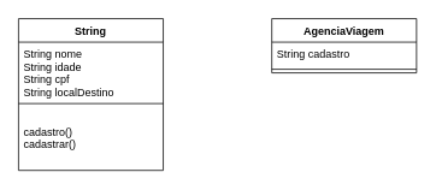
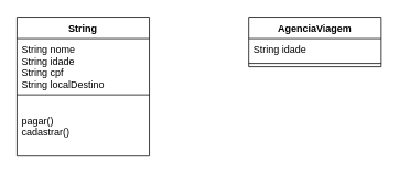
  <mxCell id="0" />
  <mxCell id="1" parent="0" />
  <mxCell id="2" value="String" style="swimlane;fontStyle=1;align=center;verticalAlign=top;childLayout=stackLayout;horizontal=1;startSize=26;horizontalStack=0;resizeParent=1;resizeParentMax=0;resizeLast=0;collapsible=1;marginBottom=0;" vertex="1" parent="1"><mxGeometry x="20" y="20" width="160" height="168" as="geometry" /></mxCell>
  <mxCell id="3" value="String nome&#10;String idade&#10;String cpf&#10;String localDestino" style="text;strokeColor=none;fillColor=none;align=left;verticalAlign=top;spacingLeft=4;spacingRight=4;overflow=hidden;rotatable=0;points=[[0,0.5],[1,0.5]];portConstraint=eastwest;" vertex="1" parent="2"><mxGeometry y="26" width="160" height="64" as="geometry" /></mxCell>
  <mxCell id="4" value="" style="line;strokeWidth=1;fillColor=none;align=left;verticalAlign=middle;spacingTop=-1;spacingLeft=3;spacingRight=3;rotatable=0;labelPosition=right;points=[];portConstraint=eastwest;" vertex="1" parent="2"><mxGeometry y="90" width="160" height="8" as="geometry" /></mxCell>
- <mxCell id="5" value="&#10;cadastro()&#10;cadastrar()" style="text;strokeColor=none;fillColor=none;align=left;verticalAlign=top;spacingLeft=4;spacingRight=4;overflow=hidden;rotatable=0;points=[[0,0.5],[1,0.5]];portConstraint=eastwest;" vertex="1" parent="2"><mxGeometry y="98" width="160" height="70" as="geometry" /></mxCell>
+ <mxCell id="5" value="&#10;pagar()&#10;cadastrar()" style="text;strokeColor=none;fillColor=none;align=left;verticalAlign=top;spacingLeft=4;spacingRight=4;overflow=hidden;rotatable=0;points=[[0,0.5],[1,0.5]];portConstraint=eastwest;" vertex="1" parent="2"><mxGeometry y="98" width="160" height="70" as="geometry" /></mxCell>
  <mxCell id="6" value="AgenciaViagem" style="swimlane;fontStyle=1;align=center;verticalAlign=top;childLayout=stackLayout;horizontal=1;startSize=26;horizontalStack=0;resizeParent=1;resizeParentMax=0;resizeLast=0;collapsible=1;marginBottom=0;" vertex="1" parent="1"><mxGeometry x="300" y="20" width="160" height="60" as="geometry" /></mxCell>
- <mxCell id="7" value="String cadastro" style="text;strokeColor=none;fillColor=none;align=left;verticalAlign=top;spacingLeft=4;spacingRight=4;overflow=hidden;rotatable=0;points=[[0,0.5],[1,0.5]];portConstraint=eastwest;" vertex="1" parent="6"><mxGeometry y="26" width="160" height="26" as="geometry" /></mxCell>
+ <mxCell id="7" value="String idade" style="text;strokeColor=none;fillColor=none;align=left;verticalAlign=top;spacingLeft=4;spacingRight=4;overflow=hidden;rotatable=0;points=[[0,0.5],[1,0.5]];portConstraint=eastwest;" vertex="1" parent="6"><mxGeometry y="26" width="160" height="26" as="geometry" /></mxCell>
  <mxCell id="8" value="" style="line;strokeWidth=1;fillColor=none;align=left;verticalAlign=middle;spacingTop=-1;spacingLeft=3;spacingRight=3;rotatable=0;labelPosition=right;points=[];portConstraint=eastwest;" vertex="1" parent="6"><mxGeometry y="52" width="160" height="8" as="geometry" /></mxCell>
